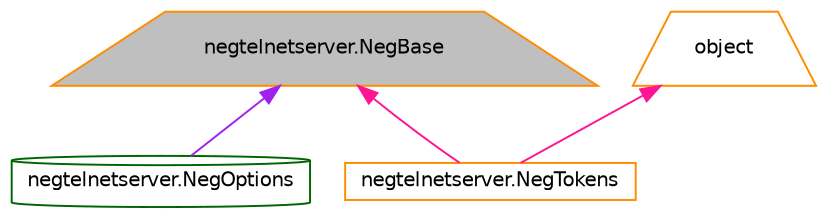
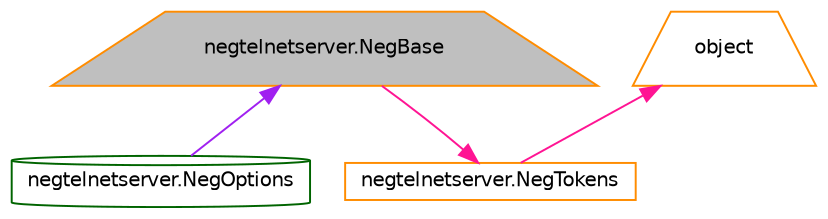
  digraph {
    node [color=darkorange fillcolor=white fontname=Helvetica fontsize=10 shape=trapezium style=filled]
    edge [color=deeppink dir=back fontname=Helvetica fontsize=10 labelfontname=Helvetica labelfontsize=10 style=solid]
    n1 [fillcolor=grey75 fontcolor=black height=0.2 label="negtelnetserver.NegBase" width=0.4]
    n2 [color=darkgreen height=0.2 label="negtelnetserver.NegOptions" shape=cylinder width=0.4]
    n3 [height=0.2 label="negtelnetserver.NegTokens" shape=box width=0.4]
    n4 [height=0.2 label=object width=0.4]
    n1 -> n2 [color=purple]
-   n1 -> n3
+   n3 -> n1
    n4 -> n3
  }
